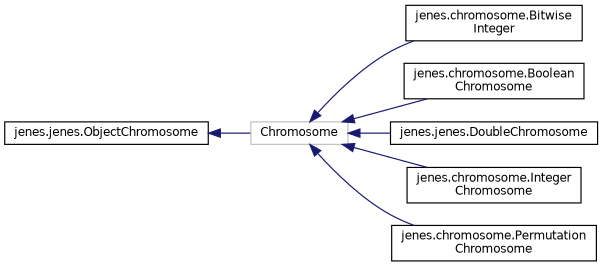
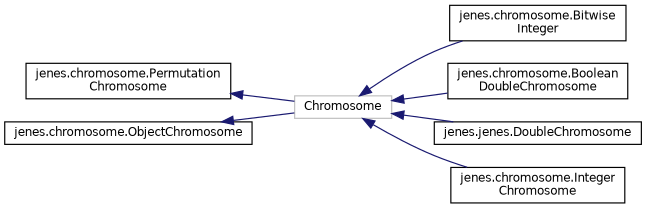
  digraph {
    rankdir=LR
    node [color=black fillcolor=white fontname=Helvetica fontsize=10 shape=record style=filled]
    edge [color=midnightblue dir=back fontname=Helvetica fontsize=10 labelfontname=Helvetica labelfontsize=10 style=solid]
    n1 [color=grey75 height=0.2 label=Chromosome width=0.4]
    n2 [height=0.2 label="jenes.chromosome.Bitwise\lInteger" width=0.4]
-   n3 [height=0.2 label="jenes.chromosome.Boolean\lChromosome" width=0.4]
+   n3 [height=0.2 label="jenes.chromosome.Boolean\lDoubleChromosome" width=0.4]
    n4 [height=0.2 label="jenes.jenes.DoubleChromosome" width=0.4]
    n5 [height=0.2 label="jenes.chromosome.Integer\lChromosome" width=0.4]
    n6 [height=0.2 label="jenes.chromosome.Permutation\lChromosome" width=0.4]
-   n7 [height=0.2 label="jenes.jenes.ObjectChromosome" width=0.4]
+   n7 [height=0.2 label="jenes.chromosome.ObjectChromosome" width=0.4]
    n1 -> n2
    n1 -> n3
    n1 -> n4
    n1 -> n5
-   n1 -> n6
+   n6 -> n1
    n7 -> n1
  }
